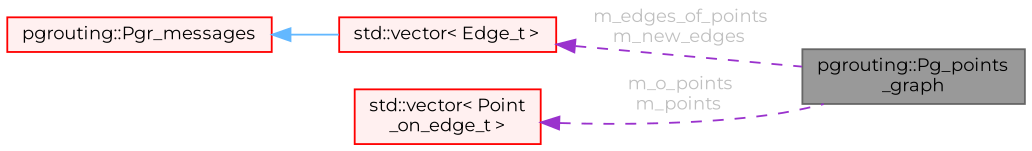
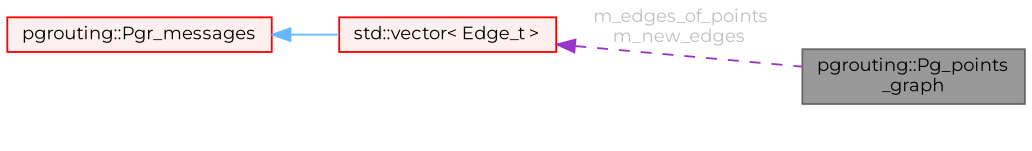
  digraph {
    fontname=Montserrat
    rankdir=LR
    node [color=red fillcolor="#FFF0F0" fontname=Montserrat fontsize=10 shape=box style=filled]
    edge [color=darkorchid3 dir=back fontname=Montserrat fontsize=10 labelfontname=Helvetica labelfontsize=10 style=dashed fontcolor=grey]
    n1 [color=gray40 fillcolor=grey60 fontcolor=black height=0.2 label="pgrouting::Pg_points\l_graph" width=0.4]
    n2 [height=0.2 label="pgrouting::Pgr_messages" width=0.4]
    n3 [height=0.2 label="std::vector\< Edge_t \>" width=0.4]
-   n4 [height=0.2 label="std::vector\< Point\l_on_edge_t \>" width=0.4]
    n2 -> n3 [color=steelblue1 style=solid fontcolor=""]
    n3 -> n1 [label=" m_edges_of_points\nm_new_edges"]
-   n4 -> n1 [label=" m_o_points\nm_points"]
  }
